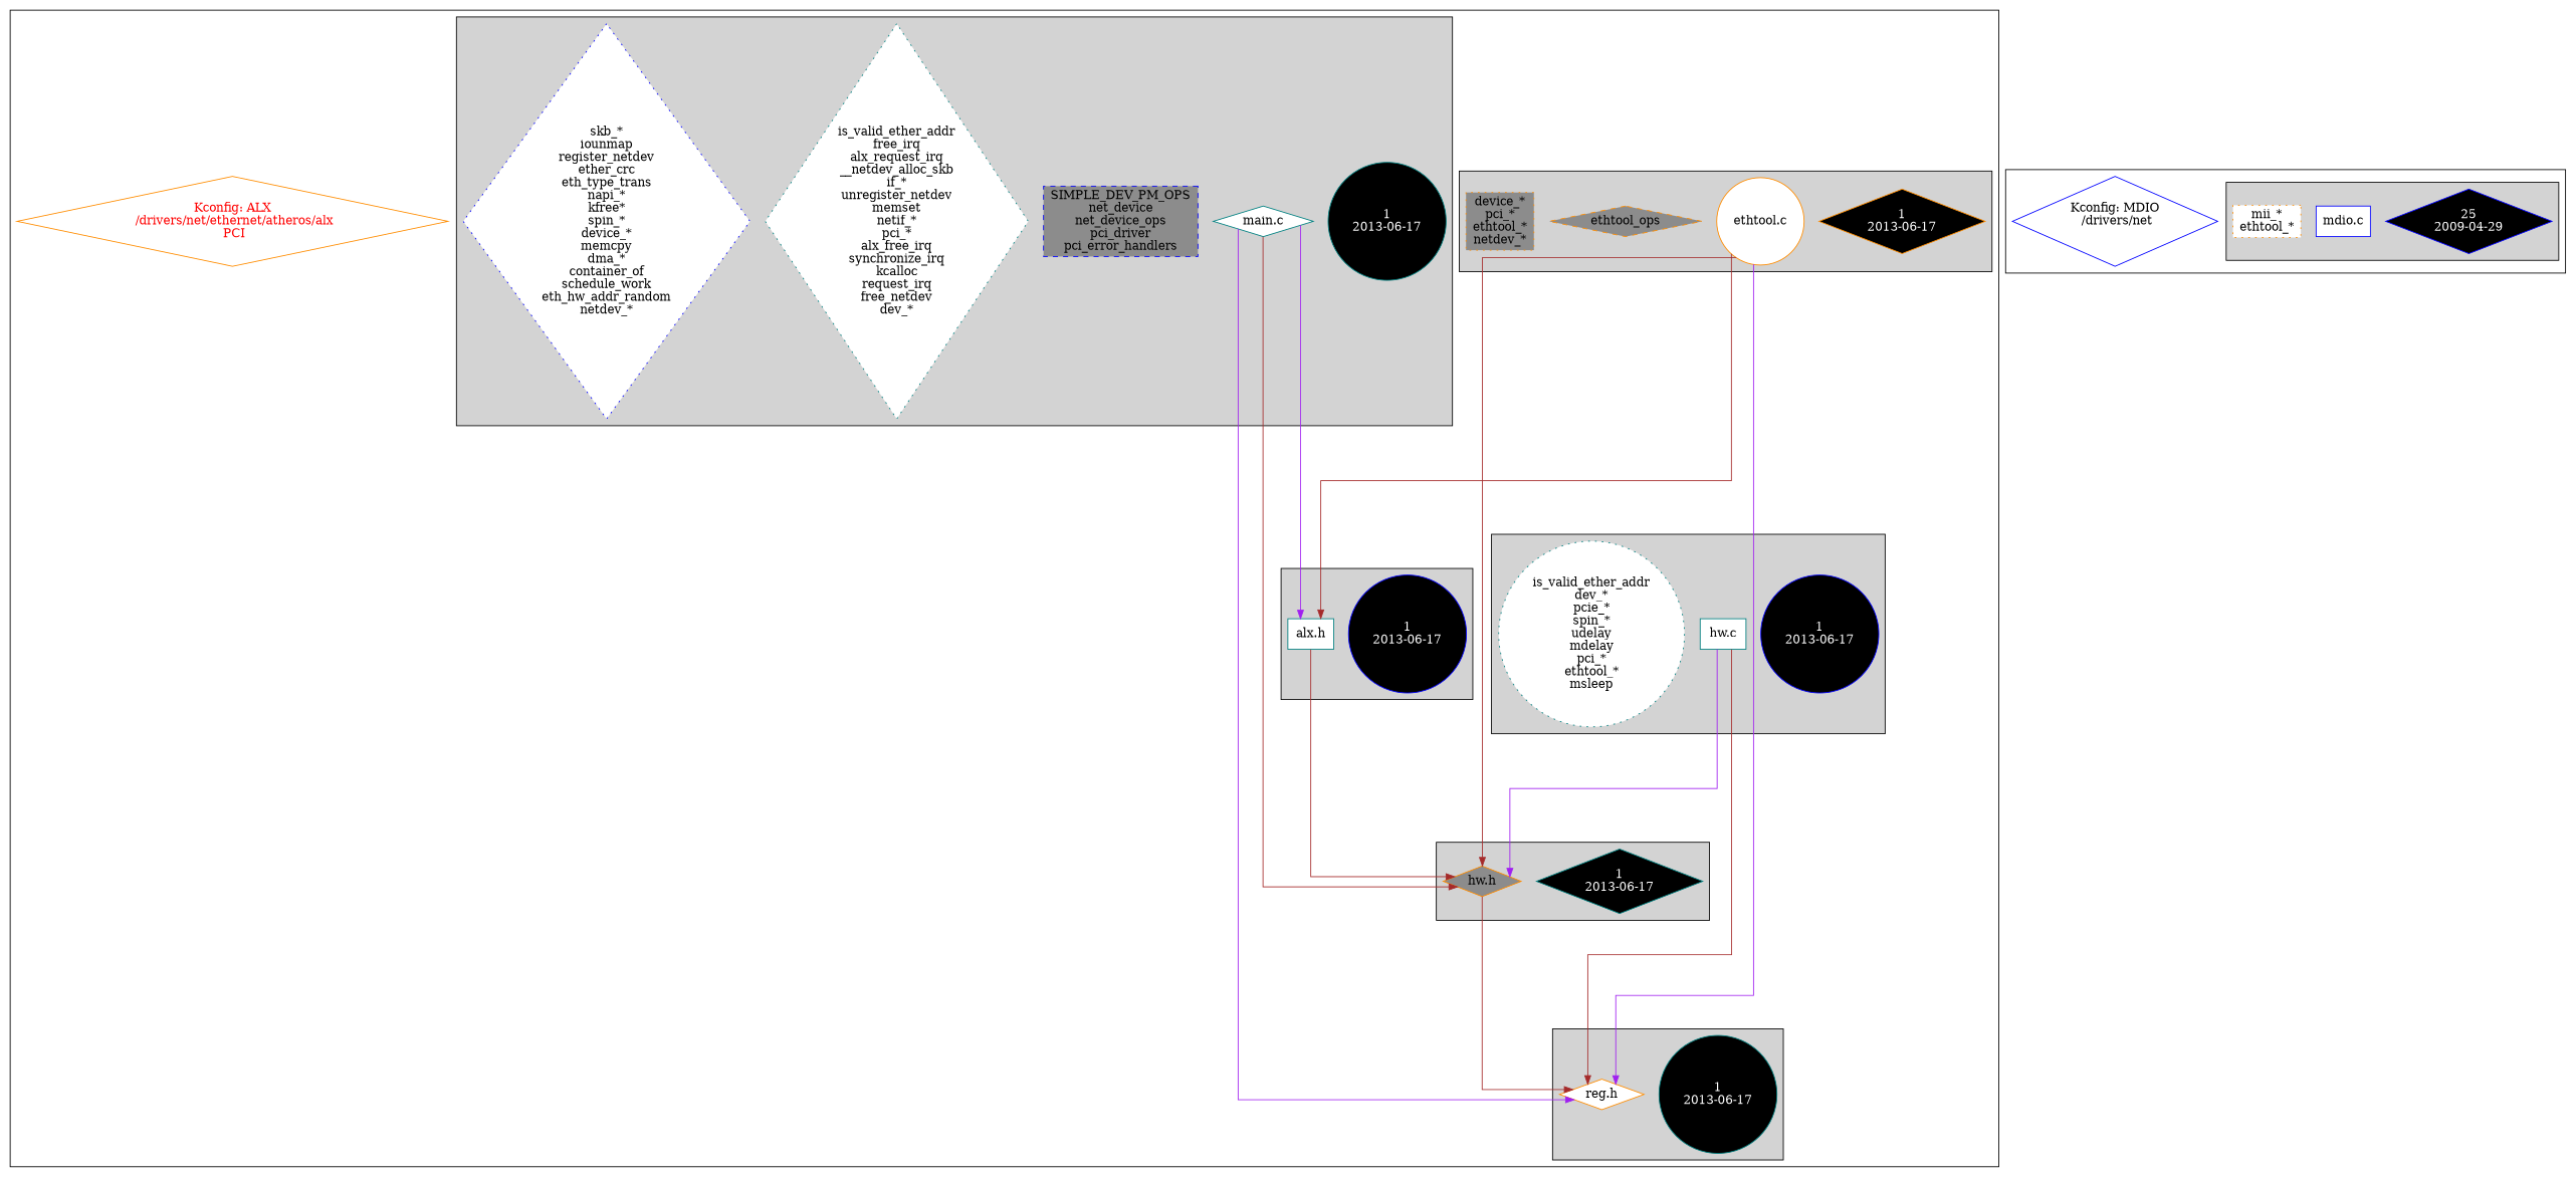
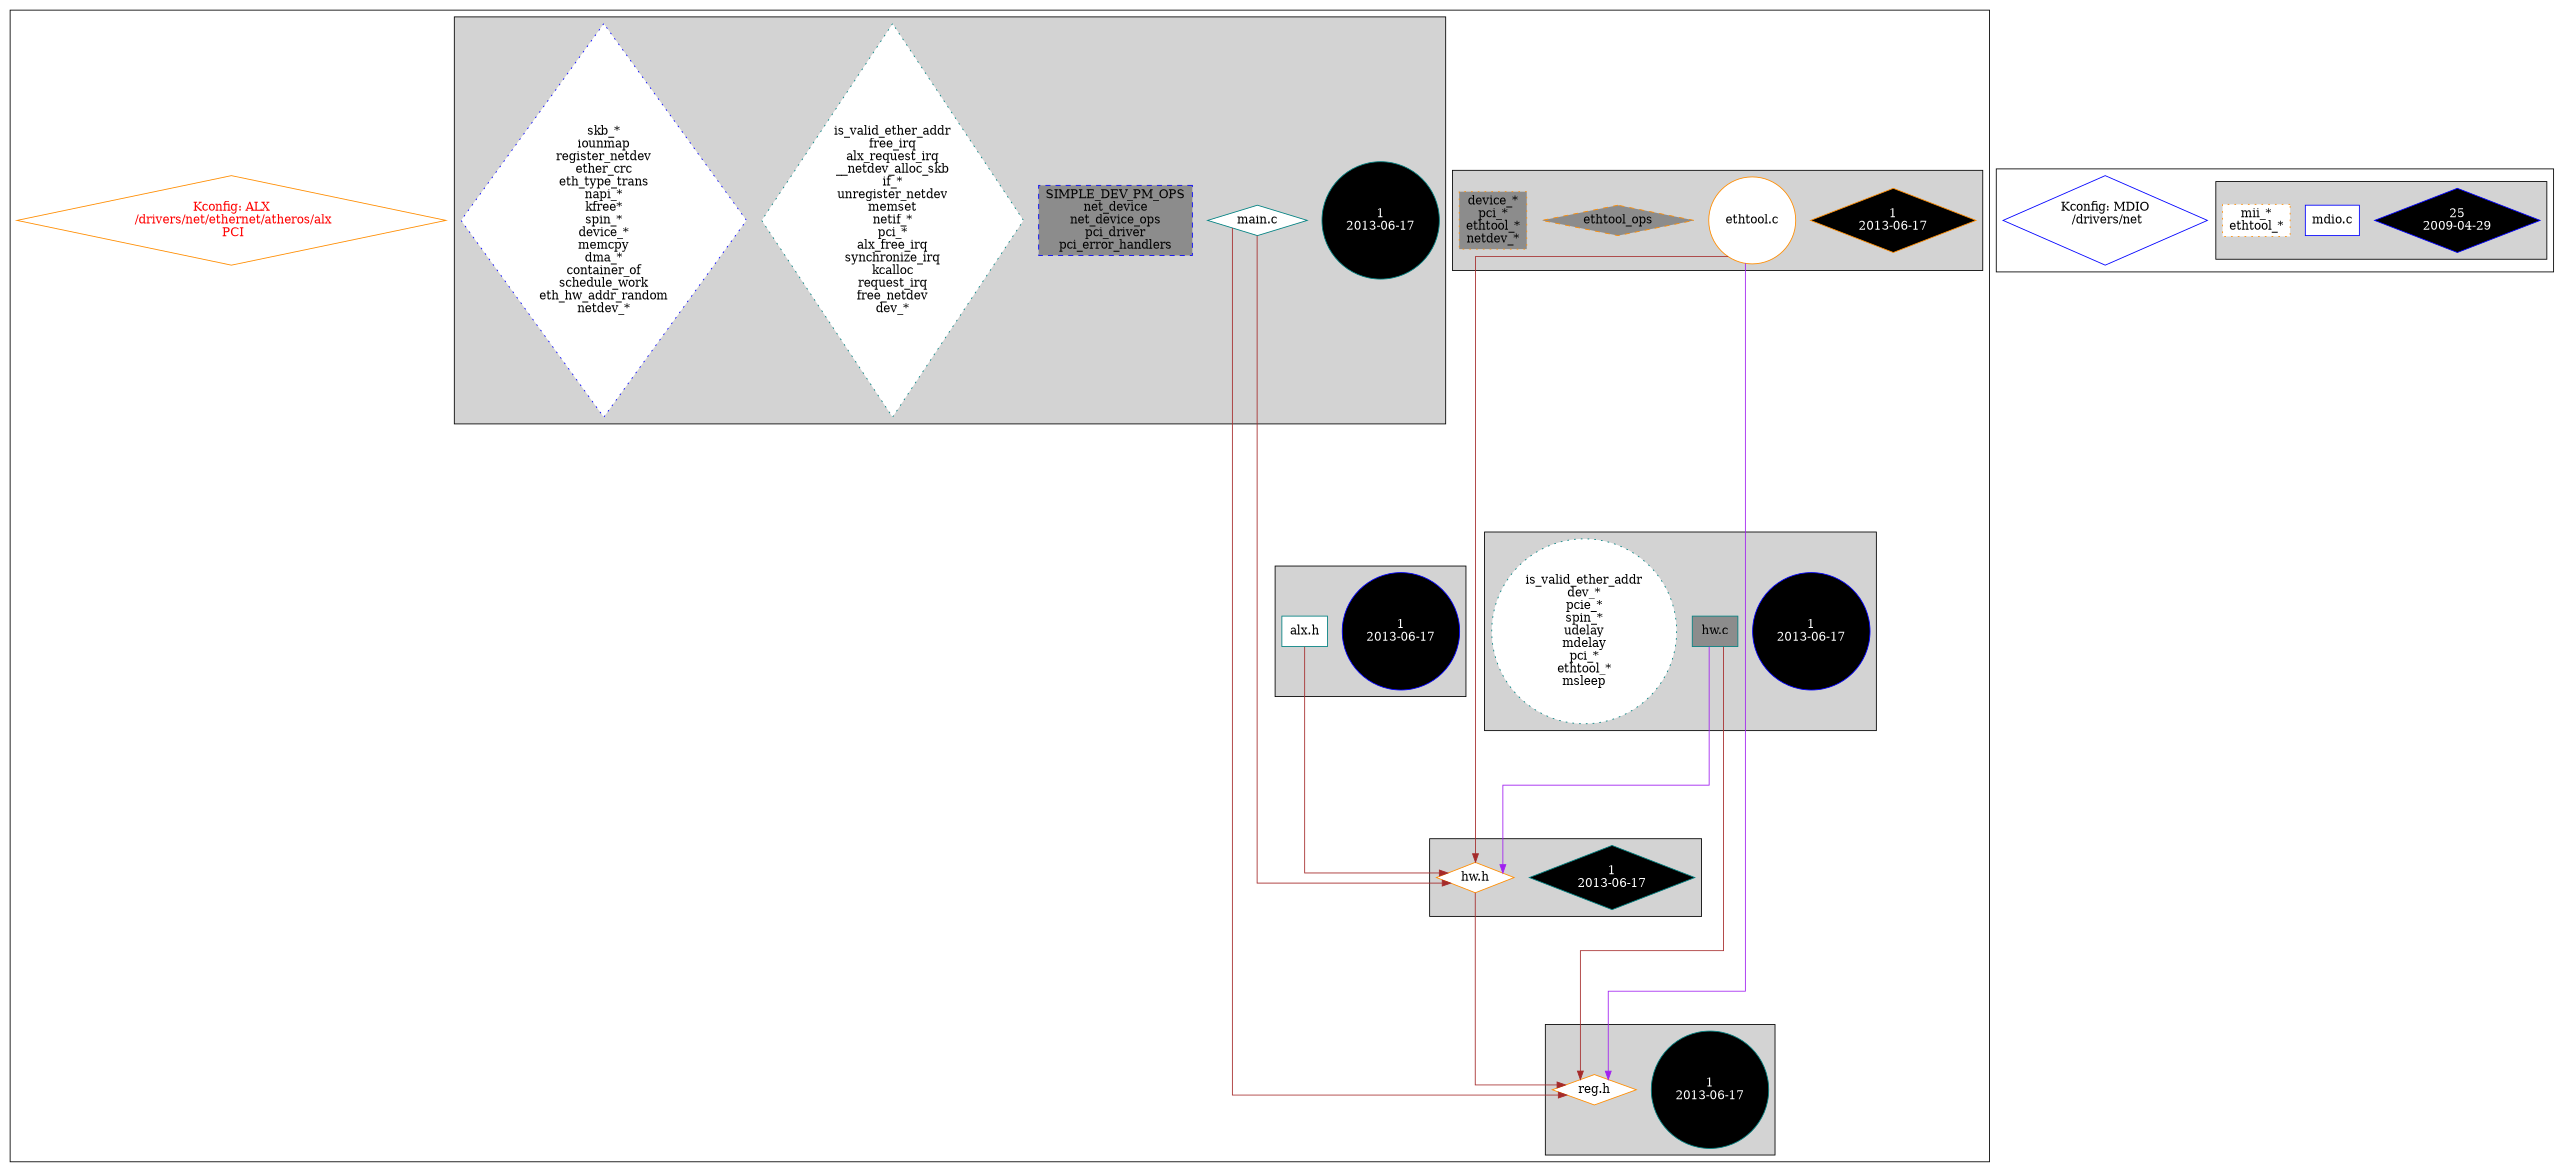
  digraph {
    ranksep=2
    splines=ortho
    node [color=teal fillcolor=white fontcolor=black shape=diamond style=filled]
    edge [color=brown]
    n1 [fillcolor=black fontcolor=white label="1\n2013-06-17"]
-   n2 [color=darkorange fillcolor=grey55 label="hw.h\n"]
+   n2 [color=darkorange label="hw.h\n"]
    n3 [fillcolor=black fontcolor=white label="1\n2013-06-17" shape=circle]
    n4 [color=darkorange label="reg.h\n"]
    n5 [color=blue fillcolor=black fontcolor=white label="1\n2013-06-17" shape=circle]
-   n6 [label="hw.c\n" shape=box]
+   n6 [fillcolor=grey55 label="hw.c\n" shape=box]
    n7 [label="is_valid_ether_addr\ndev_*\npcie_*\nspin_*\nudelay\nmdelay\npci_*\nethtool_*\nmsleep\n" shape=circle style="filled,dotted"]
    n8 [color=darkorange fillcolor=black fontcolor=white label="1\n2013-06-17"]
    n9 [color=darkorange label="ethtool.c\n" shape=circle]
    n10 [color=darkorange fillcolor=grey55 label="ethtool_ops\n" style="filled,dashed"]
    n11 [color=darkorange fillcolor=grey55 label="device_*\npci_*\nethtool_*\nnetdev_*\n" shape=box style="filled,dotted"]
    n12 [fillcolor=black fontcolor=white label="1\n2013-06-17" shape=circle]
    n13 [label="main.c\n"]
    n14 [color=blue fillcolor=grey55 label="SIMPLE_DEV_PM_OPS\nnet_device\nnet_device_ops\npci_driver\npci_error_handlers\n" shape=box style="filled,dashed"]
    n15 [label="is_valid_ether_addr\nfree_irq\nalx_request_irq\n__netdev_alloc_skb\nif_*\nunregister_netdev\nmemset\nnetif_*\npci_*\nalx_free_irq\nsynchronize_irq\nkcalloc\nrequest_irq\nfree_netdev\ndev_*\n" style="filled,dotted"]
    n16 [color=blue label="skb_*\niounmap\nregister_netdev\nether_crc\neth_type_trans\nnapi_*\nkfree*\nspin_*\ndevice_*\nmemcpy\ndma_*\ncontainer_of\nschedule_work\neth_hw_addr_random\nnetdev_*\n" style="filled,dotted"]
    n17 [color=blue fillcolor=black fontcolor=white label="1\n2013-06-17" shape=circle]
    n18 [label="alx.h\n" shape=box]
    n19 [color=darkorange fontcolor=red label="Kconfig: ALX\n /drivers/net/ethernet/atheros/alx\n  PCI " fillcolor="" style=""]
    n20 [color=blue fillcolor=black fontcolor=white label="25\n2009-04-29"]
    n21 [color=blue label="mdio.c\n" shape=box]
    n22 [color=darkorange label="mii_*\nethtool_*\n" shape=box style="filled,dotted"]
    n23 [color=blue label="Kconfig: MDIO\n /drivers/net\n " fillcolor="" fontcolor="" style=""]
    subgraph cluster_1 {
      n19
      subgraph cluster_2 {
        style=filled
        n1
        n2
      }
      subgraph cluster_3 {
        style=filled
        n3
        n4
      }
      subgraph cluster_4 {
        style=filled
        n5
        n6
        n7
      }
      subgraph cluster_5 {
        style=filled
        n8
        n9
        n10
        n11
      }
      subgraph cluster_6 {
        style=filled
        n12
        n13
        n14
        n15
        n16
      }
      subgraph cluster_7 {
        style=filled
        n17
        n18
      }
    }
    subgraph cluster_8 {
      n23
      subgraph cluster_9 {
        style=filled
        n20
        n21
        n22
      }
    }
    n2 -> n4
    n6 -> n2 [color=purple]
    n6 -> n4
    n9 -> n2
    n9 -> n4 [color=purple]
-   n9 -> n18
    n13 -> n2
-   n13 -> n4 [color=purple]
-   n13 -> n18 [color=purple]
+   n13 -> n4
    n18 -> n2
  }
